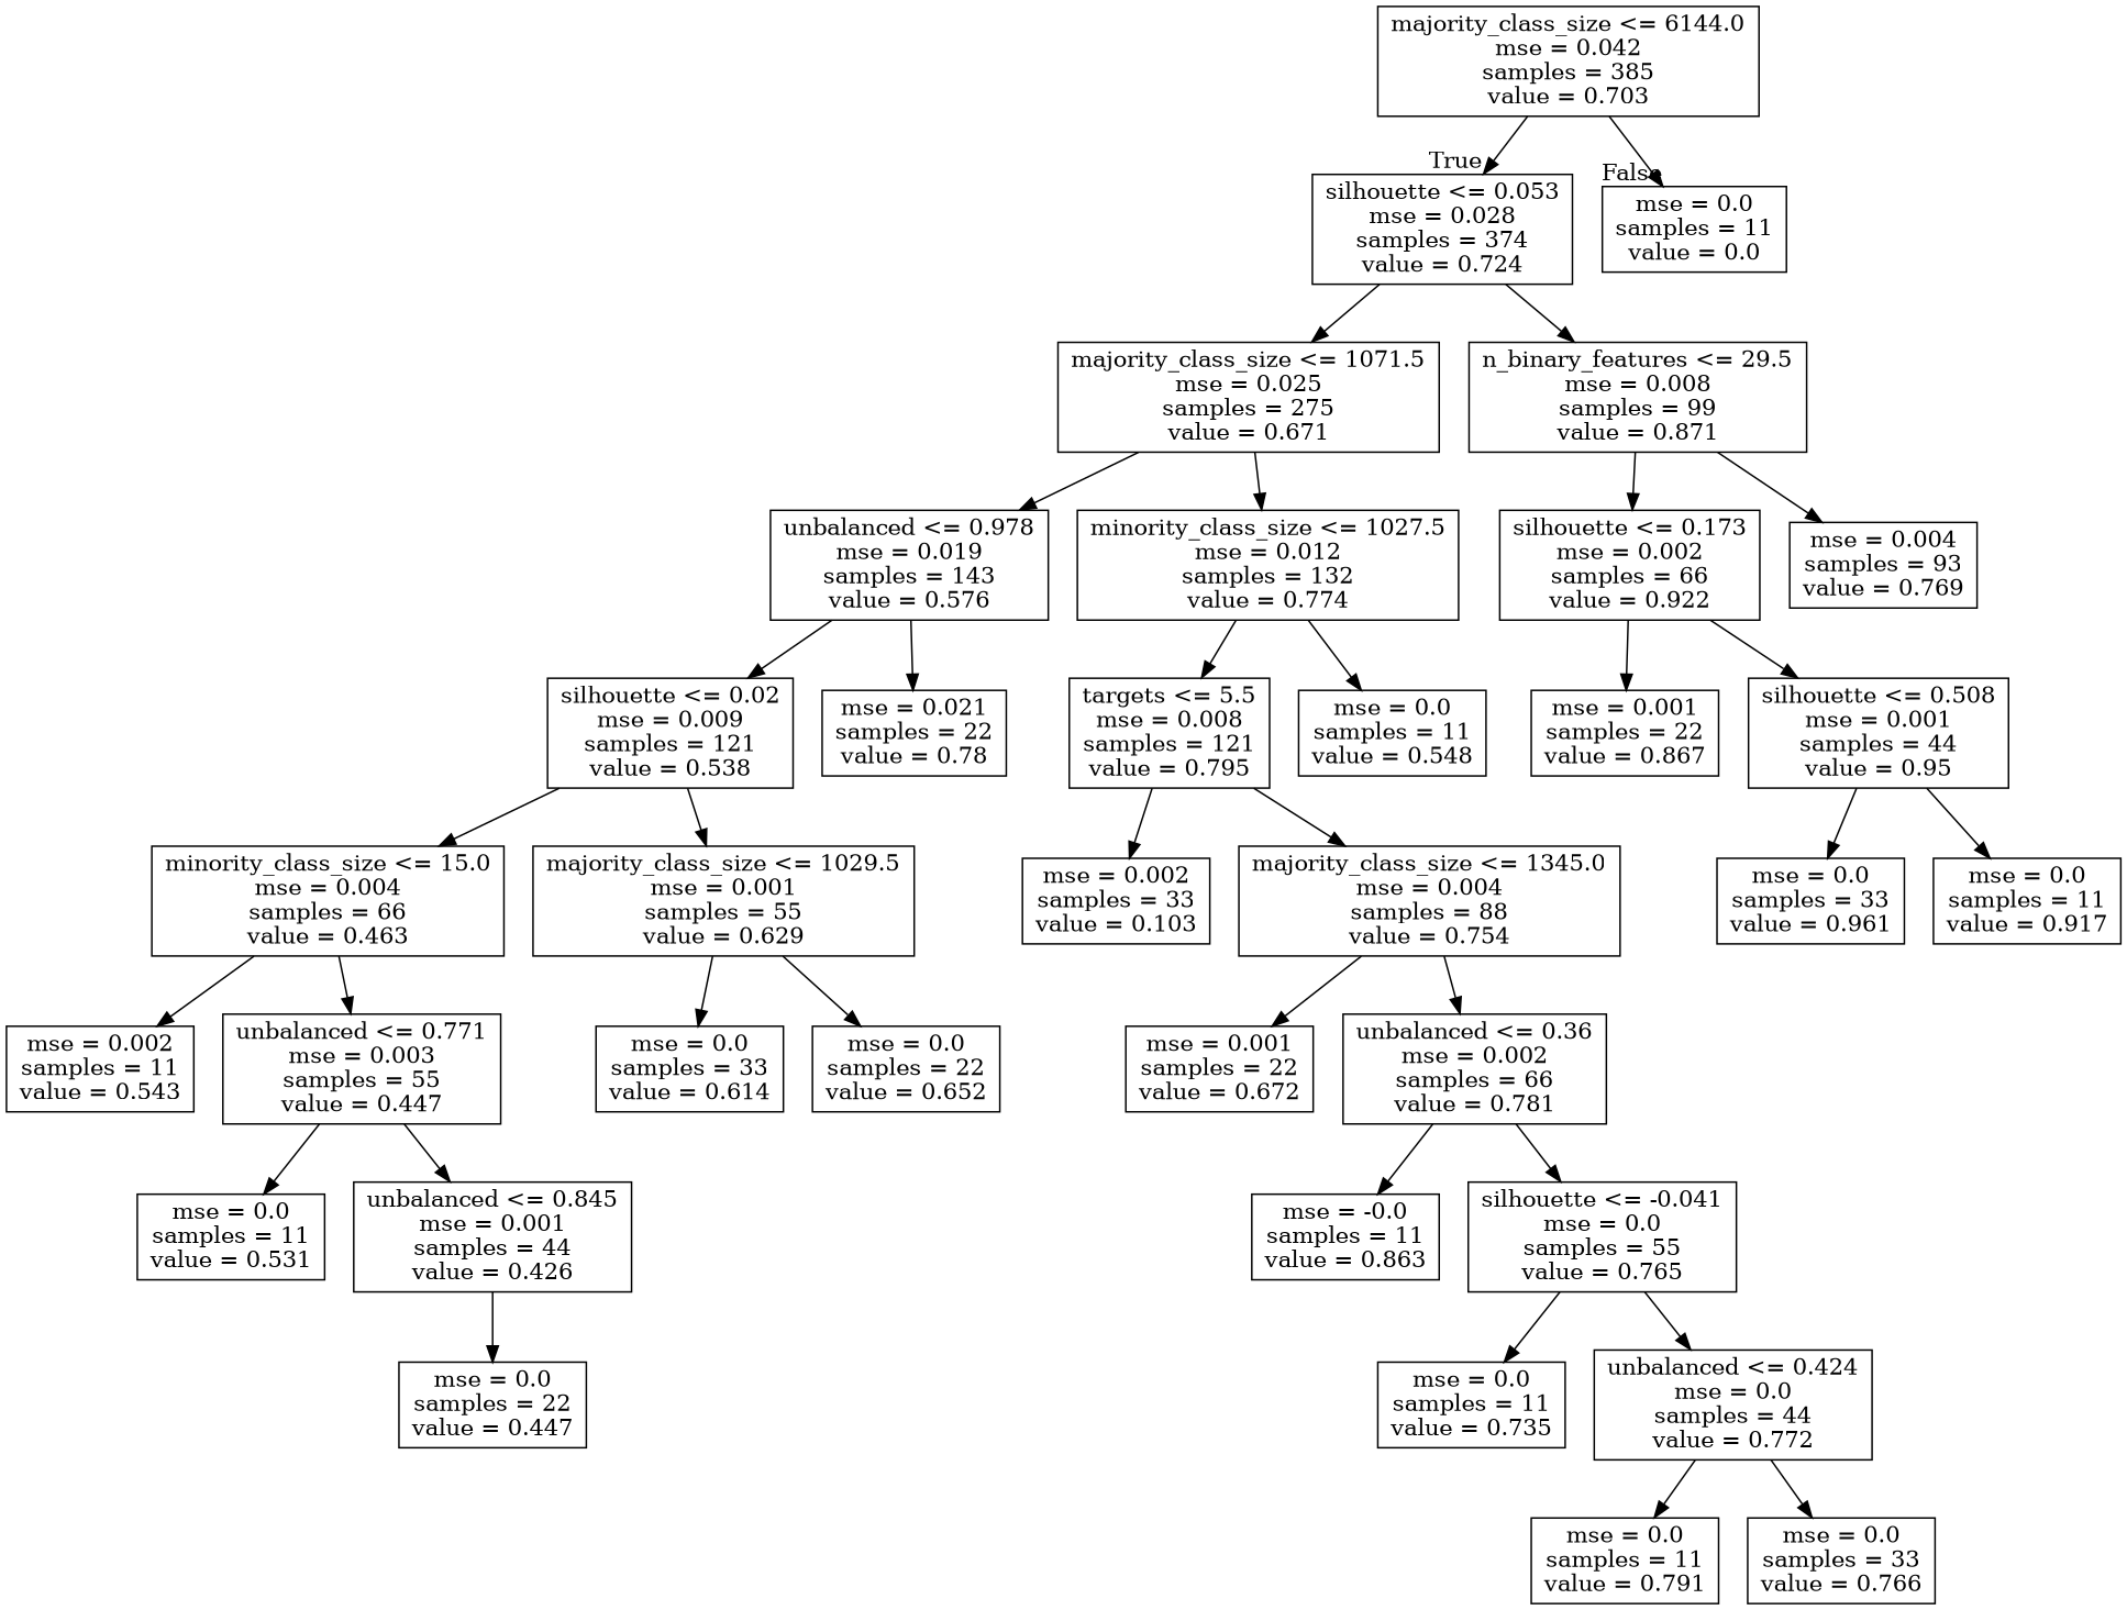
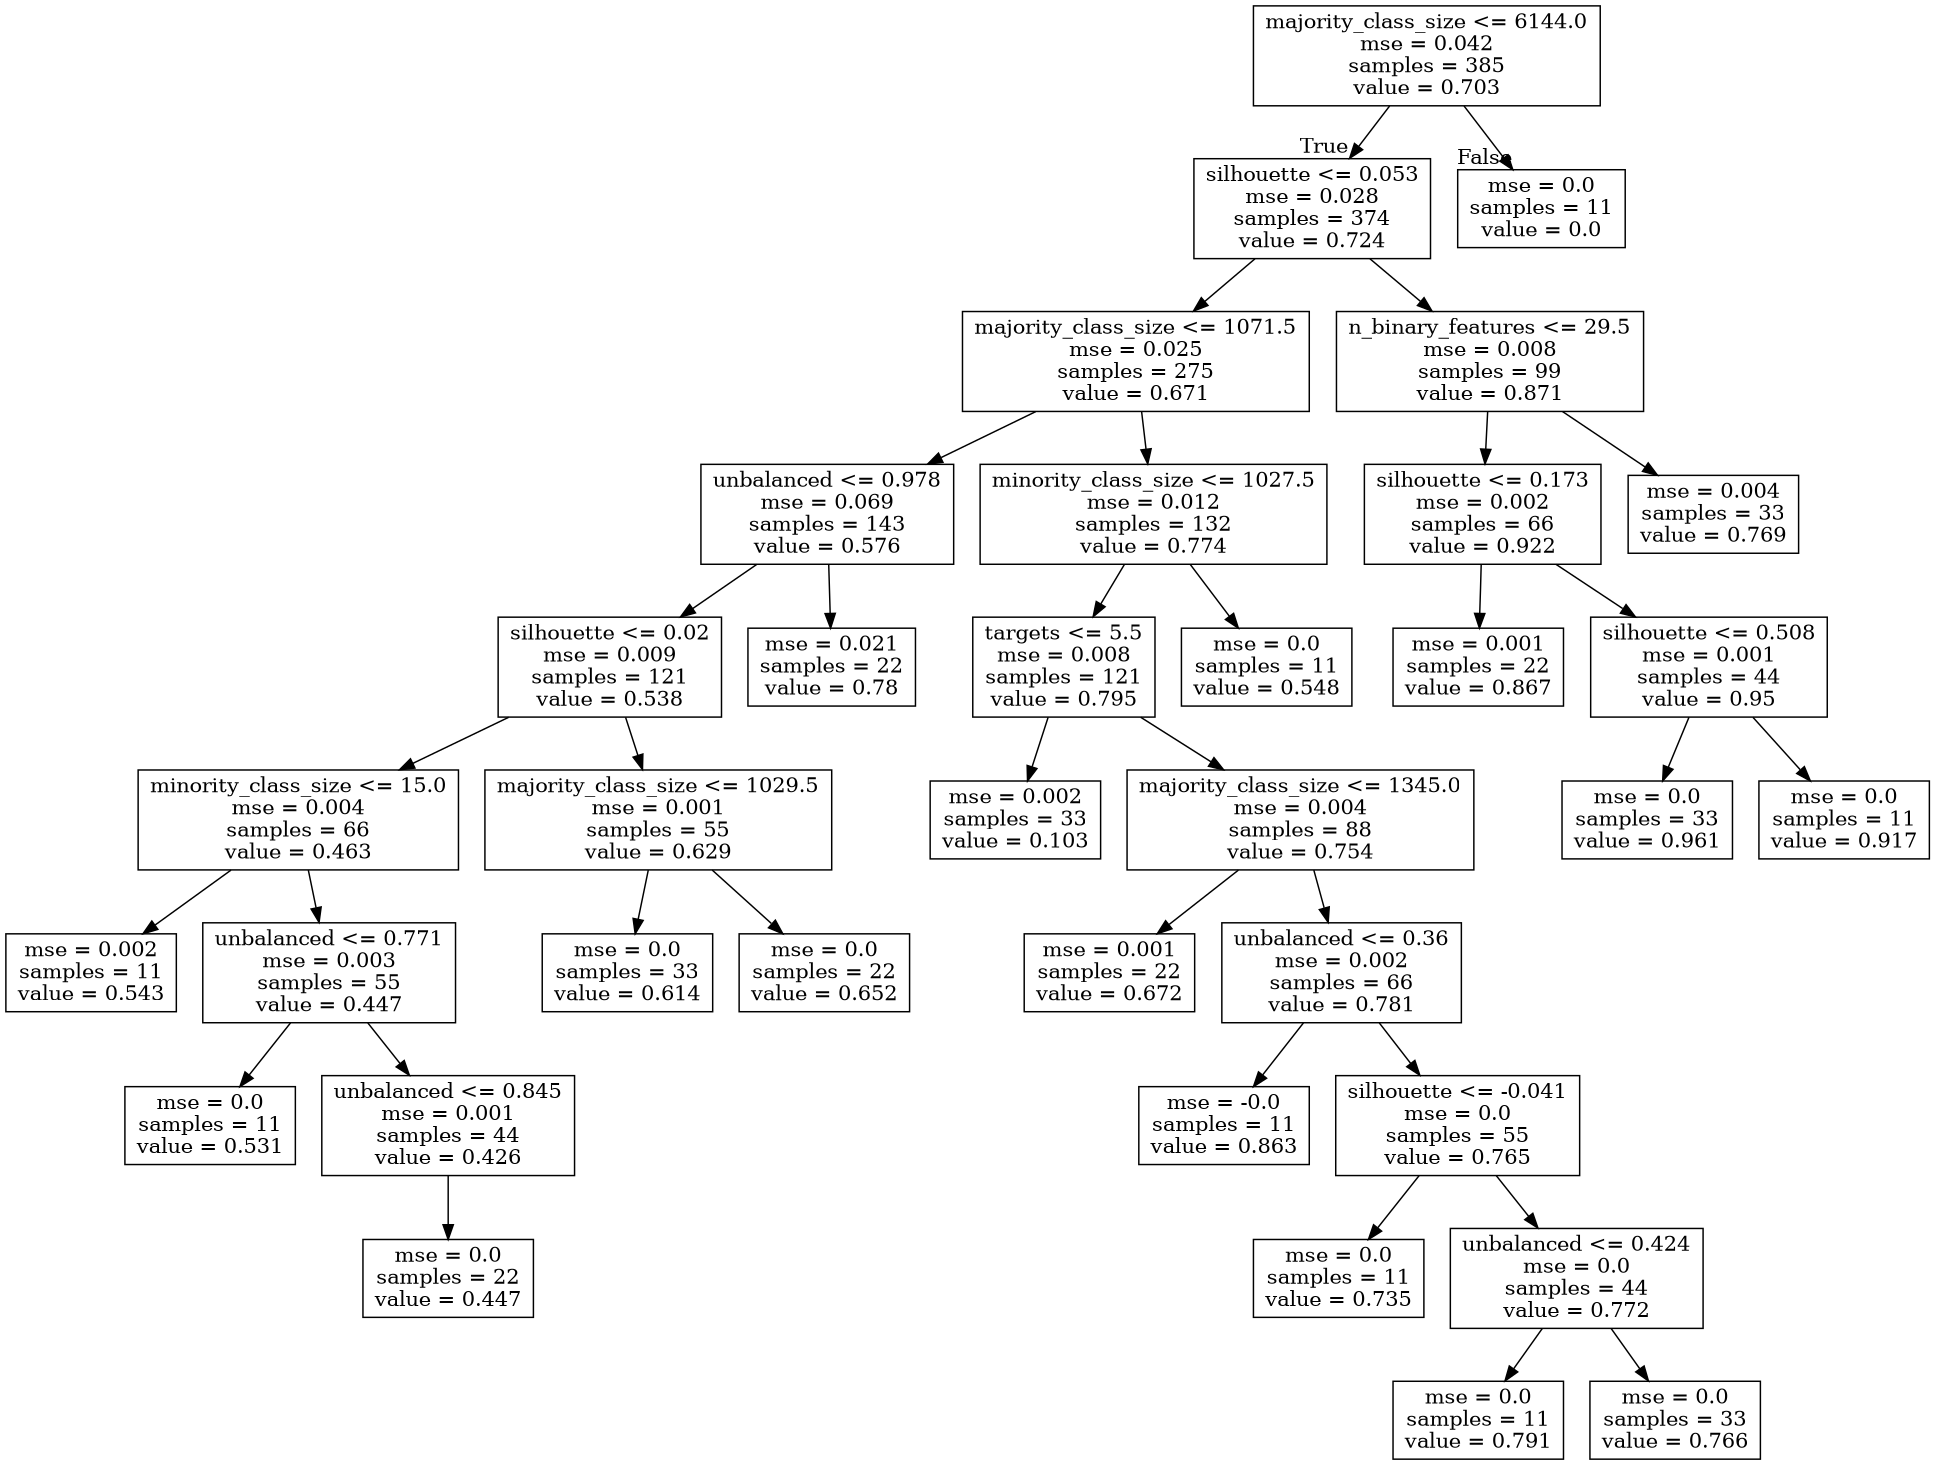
  digraph {
    node [shape=box]
    n1 [label="majority_class_size <= 6144.0\nmse = 0.042\nsamples = 385\nvalue = 0.703"]
    n2 [label="silhouette <= 0.053\nmse = 0.028\nsamples = 374\nvalue = 0.724"]
    n3 [label="mse = 0.0\nsamples = 11\nvalue = 0.0"]
    n4 [label="majority_class_size <= 1071.5\nmse = 0.025\nsamples = 275\nvalue = 0.671"]
    n5 [label="n_binary_features <= 29.5\nmse = 0.008\nsamples = 99\nvalue = 0.871"]
-   n6 [label="unbalanced <= 0.978\nmse = 0.019\nsamples = 143\nvalue = 0.576"]
+   n6 [label="unbalanced <= 0.978\nmse = 0.069\nsamples = 143\nvalue = 0.576"]
    n7 [label="minority_class_size <= 1027.5\nmse = 0.012\nsamples = 132\nvalue = 0.774"]
    n8 [label="silhouette <= 0.173\nmse = 0.002\nsamples = 66\nvalue = 0.922"]
-   n9 [label="mse = 0.004\nsamples = 93\nvalue = 0.769"]
+   n9 [label="mse = 0.004\nsamples = 33\nvalue = 0.769"]
    n10 [label="silhouette <= 0.02\nmse = 0.009\nsamples = 121\nvalue = 0.538"]
    n11 [label="mse = 0.021\nsamples = 22\nvalue = 0.78"]
    n12 [label="targets <= 5.5\nmse = 0.008\nsamples = 121\nvalue = 0.795"]
    n13 [label="mse = 0.0\nsamples = 11\nvalue = 0.548"]
    n14 [label="minority_class_size <= 15.0\nmse = 0.004\nsamples = 66\nvalue = 0.463"]
    n15 [label="majority_class_size <= 1029.5\nmse = 0.001\nsamples = 55\nvalue = 0.629"]
    n16 [label="mse = 0.002\nsamples = 11\nvalue = 0.543"]
    n17 [label="unbalanced <= 0.771\nmse = 0.003\nsamples = 55\nvalue = 0.447"]
    n18 [label="mse = 0.0\nsamples = 33\nvalue = 0.614"]
    n19 [label="mse = 0.0\nsamples = 22\nvalue = 0.652"]
    n20 [label="mse = 0.0\nsamples = 11\nvalue = 0.531"]
    n21 [label="unbalanced <= 0.845\nmse = 0.001\nsamples = 44\nvalue = 0.426"]
    n22 [label="mse = 0.0\nsamples = 22\nvalue = 0.447"]
    n23 [label="mse = 0.002\nsamples = 33\nvalue = 0.103"]
    n24 [label="majority_class_size <= 1345.0\nmse = 0.004\nsamples = 88\nvalue = 0.754"]
    n25 [label="mse = 0.001\nsamples = 22\nvalue = 0.672"]
    n26 [label="unbalanced <= 0.36\nmse = 0.002\nsamples = 66\nvalue = 0.781"]
    n27 [label="mse = -0.0\nsamples = 11\nvalue = 0.863"]
    n28 [label="silhouette <= -0.041\nmse = 0.0\nsamples = 55\nvalue = 0.765"]
    n29 [label="mse = 0.0\nsamples = 11\nvalue = 0.735"]
    n30 [label="unbalanced <= 0.424\nmse = 0.0\nsamples = 44\nvalue = 0.772"]
    n31 [label="mse = 0.0\nsamples = 11\nvalue = 0.791"]
    n32 [label="mse = 0.0\nsamples = 33\nvalue = 0.766"]
    n33 [label="mse = 0.001\nsamples = 22\nvalue = 0.867"]
    n34 [label="silhouette <= 0.508\nmse = 0.001\nsamples = 44\nvalue = 0.95"]
    n35 [label="mse = 0.0\nsamples = 33\nvalue = 0.961"]
    n36 [label="mse = 0.0\nsamples = 11\nvalue = 0.917"]
    n1 -> n2 [headlabel=True labelangle=45 labeldistance=2.5]
    n1 -> n3 [headlabel=False labelangle=-45 labeldistance=2.5]
    n2 -> n4
    n2 -> n5
    n4 -> n6
    n4 -> n7
    n5 -> n8
    n5 -> n9
    n6 -> n10
    n6 -> n11
    n7 -> n12
    n7 -> n13
    n8 -> n33
    n8 -> n34
    n10 -> n14
    n10 -> n15
    n12 -> n23
    n12 -> n24
    n14 -> n16
    n14 -> n17
    n15 -> n18
    n15 -> n19
    n17 -> n20
    n17 -> n21
    n21 -> n22
    n24 -> n25
    n24 -> n26
    n26 -> n27
    n26 -> n28
    n28 -> n29
    n28 -> n30
    n30 -> n31
    n30 -> n32
    n34 -> n35
    n34 -> n36
  }
